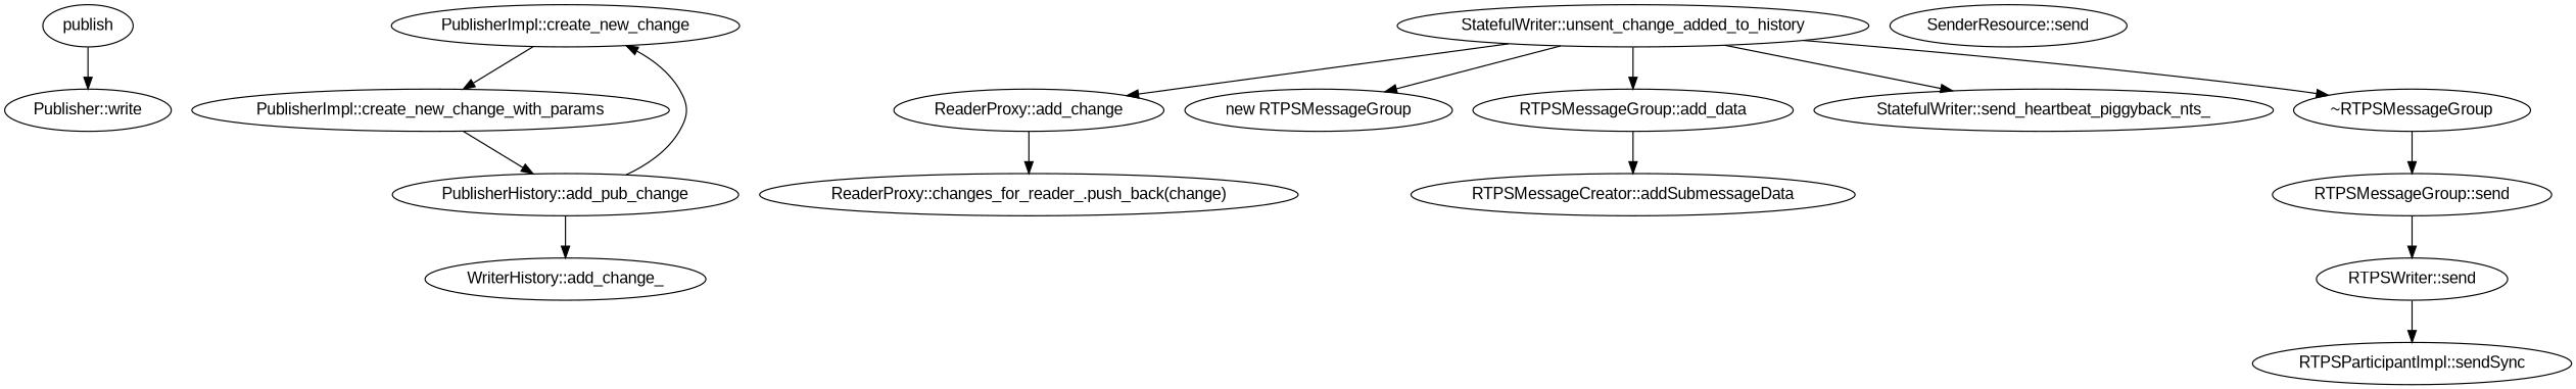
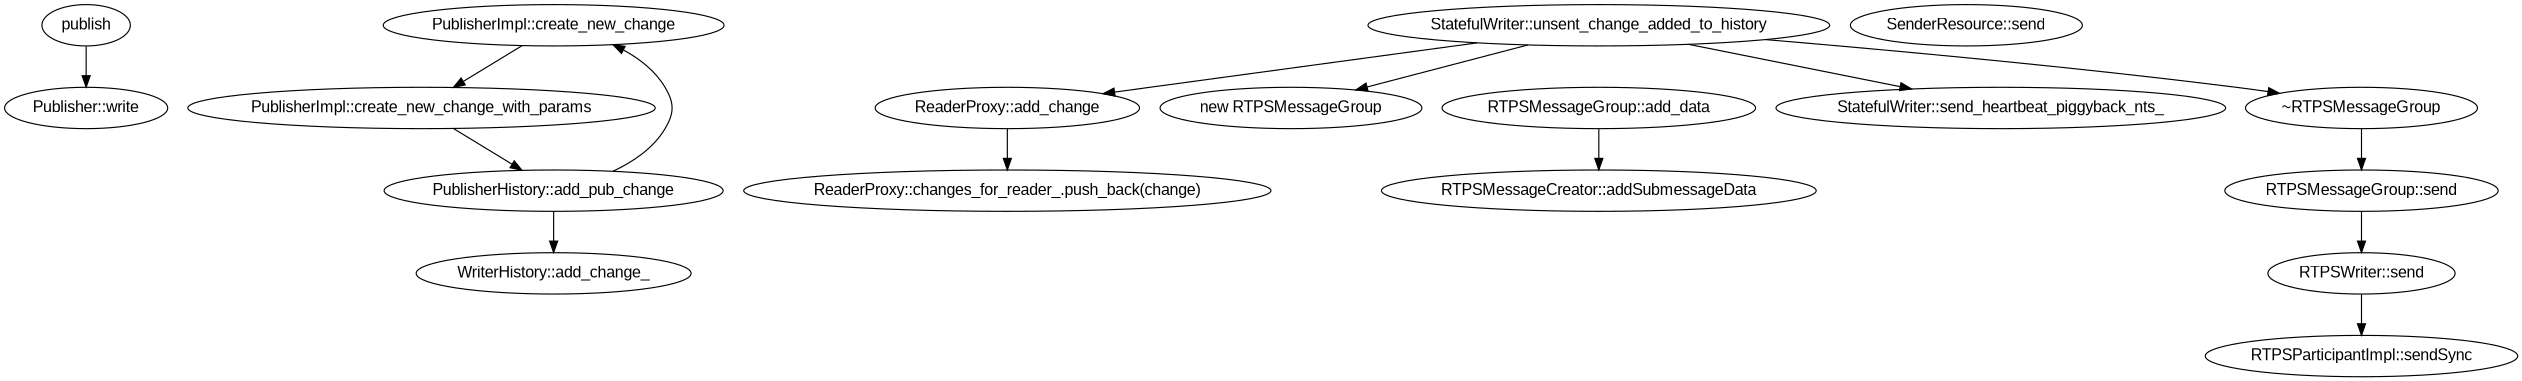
  digraph {
    fontname="Liberation Sans"
    node [fontname="Liberation Sans"]
    edge [fontname="Liberation Sans"]
    n1 [label="Publisher::write"]
    n2 [label="PublisherImpl::create_new_change"]
    n3 [label="PublisherImpl::create_new_change_with_params"]
    n4 [label="PublisherHistory::add_pub_change"]
    n5 [label="WriterHistory::add_change_"]
    n6 [label="StatefulWriter::unsent_change_added_to_history"]
    n7 [label="ReaderProxy::add_change"]
    n8 [label="new RTPSMessageGroup"]
    n9 [label="RTPSMessageGroup::add_data"]
    n10 [label="StatefulWriter::send_heartbeat_piggyback_nts_"]
    n11 [label="~RTPSMessageGroup"]
    n12 [label="ReaderProxy::changes_for_reader_.push_back(change)"]
    n13 [label="RTPSMessageCreator::addSubmessageData"]
    n14 [label="RTPSMessageGroup::send"]
    n15 [label="RTPSWriter::send"]
    n16 [label="RTPSParticipantImpl::sendSync"]
    n17 [label="SenderResource::send"]
    publish
    n2 -> n3
    n3 -> n4
    n4 -> n2
    n4 -> n5
    n6 -> n7
    n6 -> n8
-   n6 -> n9
    n6 -> n10
    n6 -> n11
    n7 -> n12
    n9 -> n13
    n11 -> n14
    n14 -> n15
    n15 -> n16
    publish -> n1
  }
